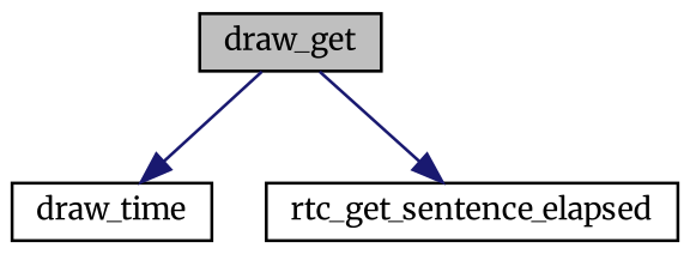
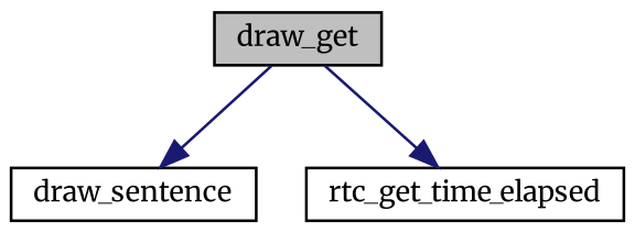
  digraph {
    fontname=Merriweather
    rankdir=TB
    node [color=black fillcolor=white fontname=Merriweather fontsize=10 shape=record style=filled]
    edge [color=midnightblue fontname=Merriweather fontsize=10 labelfontname=Helvetica labelfontsize=10 style=solid]
    n1 [fillcolor=grey75 fontcolor=black height=0.2 label=draw_get width=0.4]
-   n2 [height=0.2 label=draw_time width=0.4]
-   n3 [height=0.2 label=rtc_get_sentence_elapsed width=0.4]
+   n2 [height=0.2 label=draw_sentence width=0.4]
+   n3 [height=0.2 label=rtc_get_time_elapsed width=0.4]
    n1 -> n2
    n1 -> n3
  }
